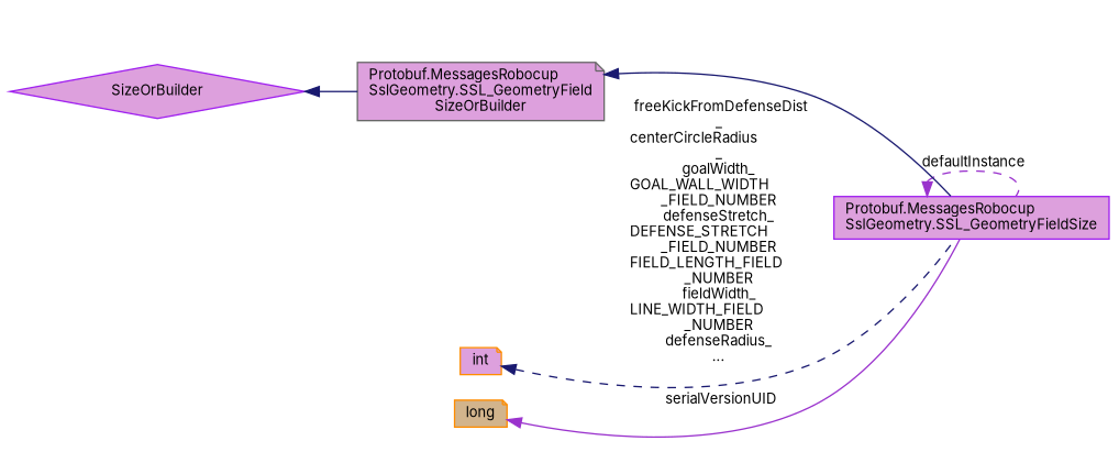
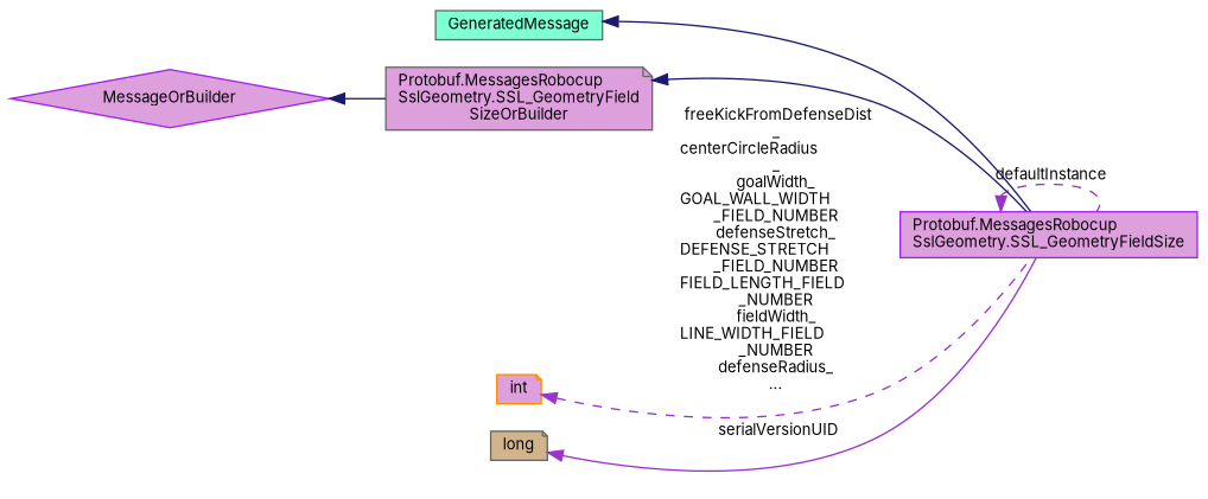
  digraph {
    fontname=Inter
    rankdir=LR
    node [color=purple fillcolor=plum fontname=Inter fontsize=10 shape=note style=filled]
    edge [color=darkorchid3 dir=back fontname=Inter fontsize=10 labelfontname=Helvetica labelfontsize=10 style=solid]
    n1 [fontcolor=black height=0.2 label="Protobuf.MessagesRobocup\lSslGeometry.SSL_GeometryFieldSize" shape=box width=0.4]
+   n2 [color=gray40 fillcolor=aquamarine height=0.2 label=GeneratedMessage shape=box width=0.4]
    n3 [color=gray40 height=0.2 label="Protobuf.MessagesRobocup\lSslGeometry.SSL_GeometryField\lSizeOrBuilder" width=0.4]
-   n4 [height=0.2 label=SizeOrBuilder shape=diamond width=0.4]
+   n4 [height=0.2 label=MessageOrBuilder shape=diamond width=0.4]
    n5 [color=darkorange height=0.2 label=int width=0.4]
-   n6 [color=darkorange fillcolor=tan height=0.2 label=long width=0.4]
+   n6 [color=gray40 fillcolor=tan height=0.2 label=long width=0.4]
    n1 -> n1 [label=" defaultInstance" style=dashed]
+   n2 -> n1 [color=midnightblue]
    n3 -> n1 [color=midnightblue]
    n4 -> n3 [color=midnightblue]
-   n5 -> n1 [color=midnightblue label=" freeKickFromDefenseDist\l_\ncenterCircleRadius\l_\ngoalWidth_\nGOAL_WALL_WIDTH\l_FIELD_NUMBER\ndefenseStretch_\nDEFENSE_STRETCH\l_FIELD_NUMBER\nFIELD_LENGTH_FIELD\l_NUMBER\nfieldWidth_\nLINE_WIDTH_FIELD\l_NUMBER\ndefenseRadius_\n..." style=dashed]
+   n5 -> n1 [label=" freeKickFromDefenseDist\l_\ncenterCircleRadius\l_\ngoalWidth_\nGOAL_WALL_WIDTH\l_FIELD_NUMBER\ndefenseStretch_\nDEFENSE_STRETCH\l_FIELD_NUMBER\nFIELD_LENGTH_FIELD\l_NUMBER\nfieldWidth_\nLINE_WIDTH_FIELD\l_NUMBER\ndefenseRadius_\n..." style=dashed]
    n6 -> n1 [label=" serialVersionUID"]
  }
